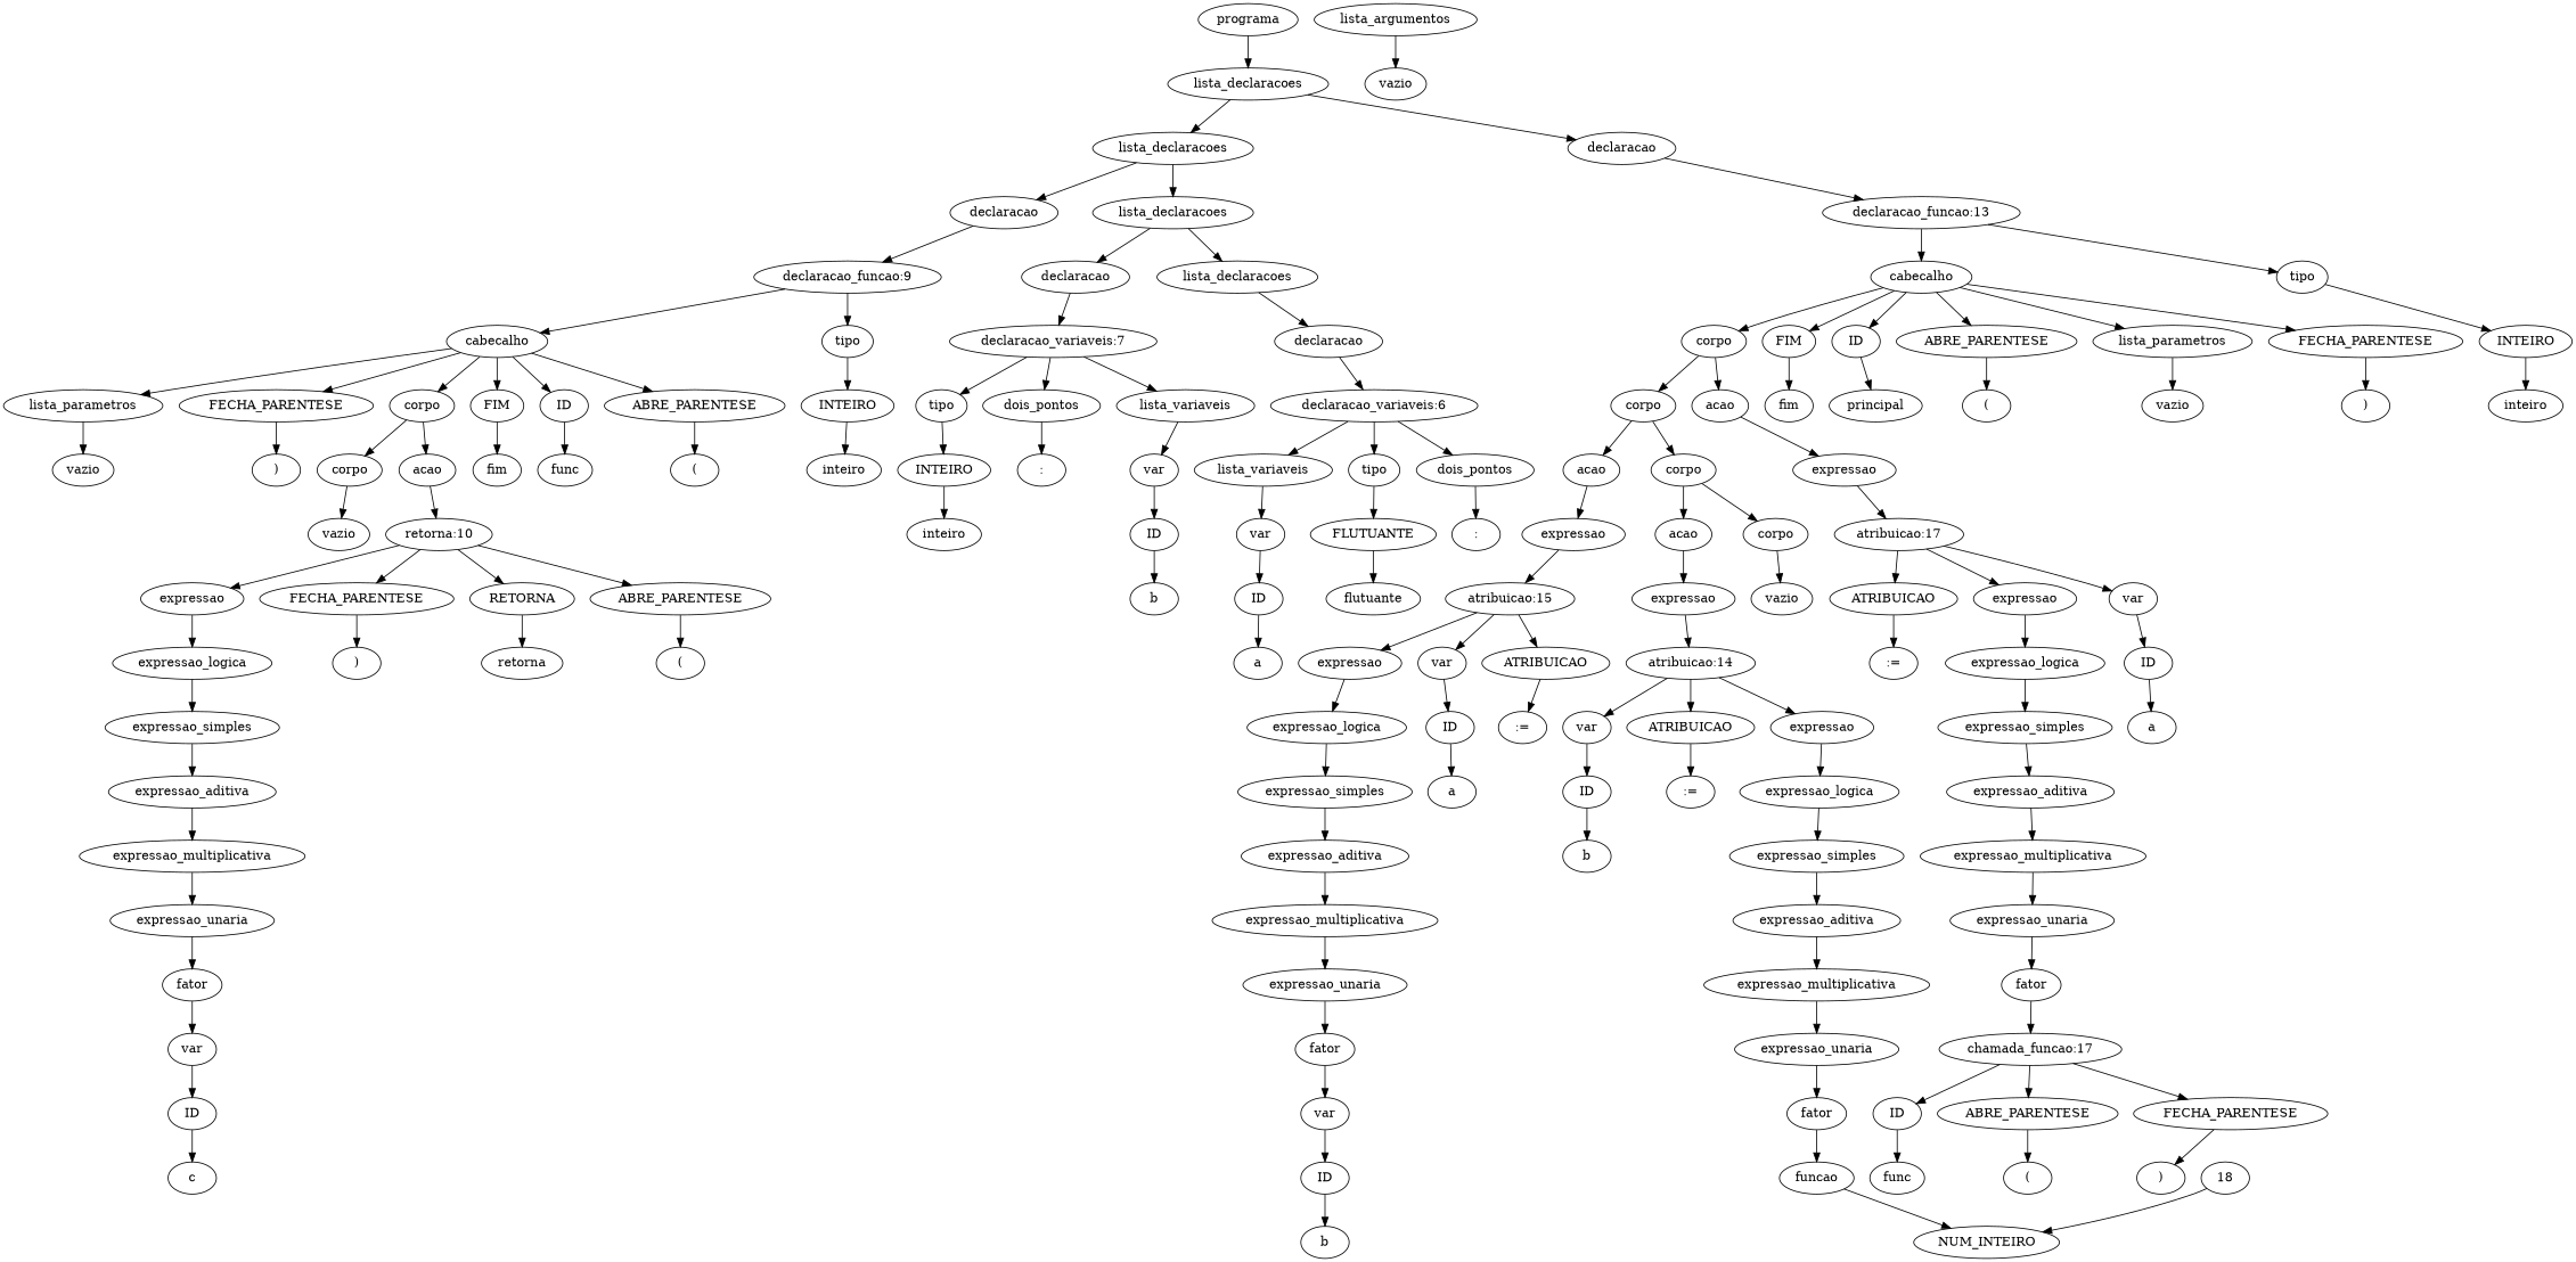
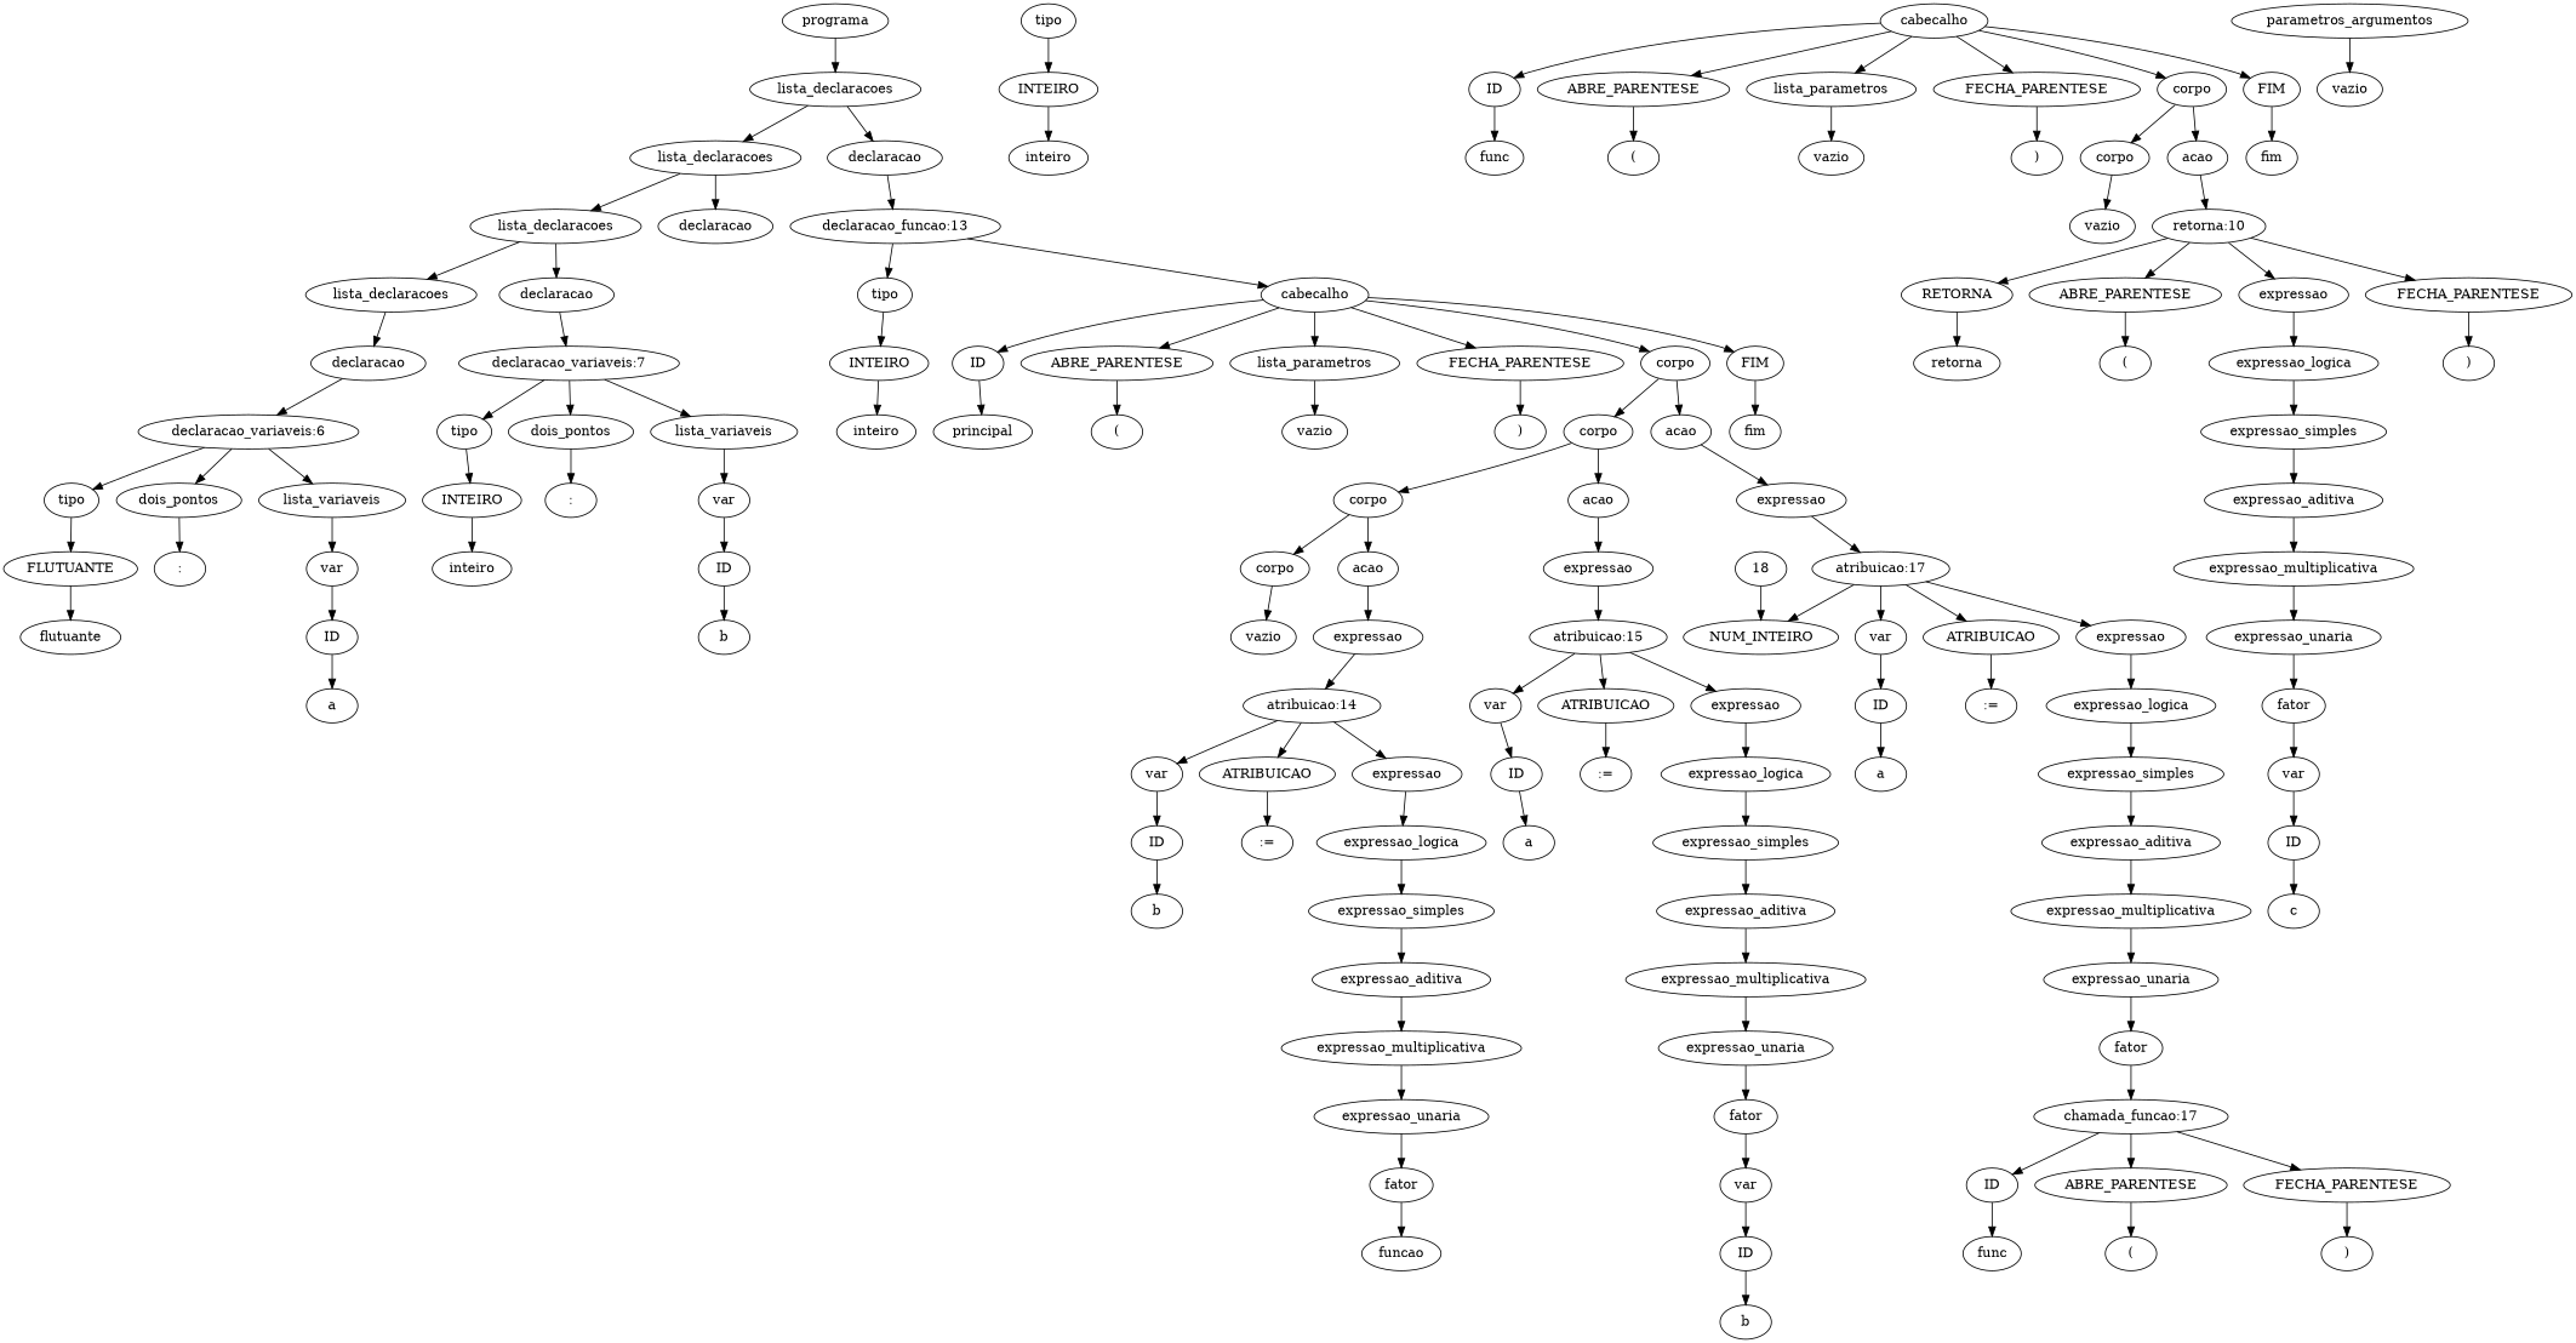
  digraph {
    n1 [label=programa]
    n2 [label=lista_declaracoes]
    n3 [label=lista_declaracoes]
    n4 [label=declaracao]
    n5 [label=lista_declaracoes]
    n6 [label=declaracao]
    n7 [label="declaracao_funcao:13"]
    n8 [label=lista_declaracoes]
    n9 [label=declaracao]
-   n10 [label="declaracao_funcao:9"]
    n11 [label=declaracao]
    n12 [label="declaracao_variaveis:7"]
    n13 [label="declaracao_variaveis:6"]
    n14 [label=tipo]
    n15 [label=dois_pontos]
    n16 [label=lista_variaveis]
    n17 [label=FLUTUANTE]
    n18 [label=":"]
    n19 [label=var]
    n20 [label=flutuante]
    n21 [label=ID]
    n22 [label=a]
    n23 [label=tipo]
    n24 [label=dois_pontos]
    n25 [label=lista_variaveis]
    n26 [label=INTEIRO]
    n27 [label=":"]
    n28 [label=var]
    n29 [label=inteiro]
    n30 [label=ID]
    n31 [label=b]
    n32 [label=tipo]
    n33 [label=cabecalho]
    n34 [label=INTEIRO]
    n35 [label=ID]
    n36 [label=ABRE_PARENTESE]
    n37 [label=lista_parametros]
    n38 [label=FECHA_PARENTESE]
    n39 [label=corpo]
    n40 [label=FIM]
    n41 [label=inteiro]
    n42 [label=func]
    n43 [label="("]
    n44 [label=vazio]
    n45 [label=")"]
    n46 [label=corpo]
    n47 [label=acao]
    n48 [label=fim]
    n49 [label=vazio]
    n50 [label="retorna:10"]
    n51 [label=RETORNA]
    n52 [label=ABRE_PARENTESE]
    n53 [label=expressao]
    n54 [label=FECHA_PARENTESE]
    n55 [label=retorna]
    n56 [label="("]
    n57 [label=expressao_logica]
    n58 [label=")"]
    n59 [label=expressao_simples]
    n60 [label=expressao_aditiva]
    n61 [label=expressao_multiplicativa]
    n62 [label=expressao_unaria]
    n63 [label=fator]
    n64 [label=var]
    n65 [label=ID]
    n66 [label=c]
    n67 [label=tipo]
    n68 [label=cabecalho]
    n69 [label=INTEIRO]
    n70 [label=ID]
    n71 [label=ABRE_PARENTESE]
    n72 [label=lista_parametros]
    n73 [label=FECHA_PARENTESE]
    n74 [label=corpo]
    n75 [label=FIM]
    n76 [label=inteiro]
    n77 [label=principal]
    n78 [label="("]
    n79 [label=vazio]
    n80 [label=")"]
    n81 [label=corpo]
    n82 [label=acao]
    n83 [label=fim]
    n84 [label=corpo]
    n85 [label=acao]
    n86 [label=expressao]
    n87 [label=corpo]
    n88 [label=acao]
    n89 [label=expressao]
    n90 [label=vazio]
    n91 [label=expressao]
    n92 [label="atribuicao:14"]
    n93 [label=var]
    n94 [label=ATRIBUICAO]
    n95 [label=expressao]
    n96 [label=ID]
    n97 [label=":="]
    n98 [label=expressao_logica]
    n99 [label=b]
    n100 [label=expressao_simples]
    n101 [label=expressao_aditiva]
    n102 [label=expressao_multiplicativa]
    n103 [label=expressao_unaria]
    n104 [label=fator]
    n105 [label=funcao]
    n106 [label=NUM_INTEIRO]
    n107 [label=18]
    n108 [label="atribuicao:15"]
    n109 [label=var]
    n110 [label=ATRIBUICAO]
    n111 [label=expressao]
    n112 [label=ID]
    n113 [label=":="]
    n114 [label=expressao_logica]
    n115 [label=a]
    n116 [label=expressao_simples]
    n117 [label=expressao_aditiva]
    n118 [label=expressao_multiplicativa]
    n119 [label=expressao_unaria]
    n120 [label=fator]
    n121 [label=var]
    n122 [label=ID]
    n123 [label=b]
    n124 [label="atribuicao:17"]
    n125 [label=var]
    n126 [label=ATRIBUICAO]
    n127 [label=expressao]
    n128 [label=ID]
    n129 [label=":="]
    n130 [label=expressao_logica]
    n131 [label=a]
    n132 [label=expressao_simples]
    n133 [label=expressao_aditiva]
    n134 [label=expressao_multiplicativa]
    n135 [label=expressao_unaria]
    n136 [label=fator]
    n137 [label="chamada_funcao:17"]
    n138 [label=ID]
    n139 [label=ABRE_PARENTESE]
    n140 [label=FECHA_PARENTESE]
    n141 [label=func]
    n142 [label="("]
-   n143 [label=lista_argumentos]
+   n143 [label=parametros_argumentos]
    n144 [label=vazio]
    n145 [label=")"]
    n1 -> n2
    n2 -> n3
    n2 -> n4
    n3 -> n5
    n3 -> n6
    n4 -> n7
    n5 -> n8
    n5 -> n9
-   n6 -> n10
    n7 -> n67
    n7 -> n68
    n8 -> n11
    n9 -> n12
-   n10 -> n32
-   n10 -> n33
    n11 -> n13
    n12 -> n23
    n12 -> n24
    n12 -> n25
    n13 -> n14
    n13 -> n15
    n13 -> n16
    n14 -> n17
    n15 -> n18
    n16 -> n19
    n17 -> n20
    n19 -> n21
    n21 -> n22
    n23 -> n26
    n24 -> n27
    n25 -> n28
    n26 -> n29
    n28 -> n30
    n30 -> n31
    n32 -> n34
    n33 -> n35
    n33 -> n36
    n33 -> n37
    n33 -> n38
    n33 -> n39
    n33 -> n40
    n34 -> n41
    n35 -> n42
    n36 -> n43
    n37 -> n44
    n38 -> n45
    n39 -> n46
    n39 -> n47
    n40 -> n48
    n46 -> n49
    n47 -> n50
    n50 -> n51
    n50 -> n52
    n50 -> n53
    n50 -> n54
    n51 -> n55
    n52 -> n56
    n53 -> n57
    n54 -> n58
    n57 -> n59
    n59 -> n60
    n60 -> n61
    n61 -> n62
    n62 -> n63
    n63 -> n64
    n64 -> n65
    n65 -> n66
    n67 -> n69
    n68 -> n70
    n68 -> n71
    n68 -> n72
    n68 -> n73
    n68 -> n74
    n68 -> n75
    n69 -> n76
    n70 -> n77
    n71 -> n78
    n72 -> n79
    n73 -> n80
    n74 -> n81
    n74 -> n82
    n75 -> n83
    n81 -> n84
    n81 -> n85
    n82 -> n86
    n84 -> n87
    n84 -> n88
    n85 -> n89
    n86 -> n124
    n87 -> n90
    n88 -> n91
    n89 -> n108
    n91 -> n92
    n92 -> n93
    n92 -> n94
    n92 -> n95
    n93 -> n96
    n94 -> n97
    n95 -> n98
    n96 -> n99
    n98 -> n100
    n100 -> n101
    n101 -> n102
    n102 -> n103
    n103 -> n104
    n104 -> n105
-   n105 -> n106
+   n124 -> n106
    n107 -> n106
    n108 -> n109
    n108 -> n110
    n108 -> n111
    n109 -> n112
    n110 -> n113
    n111 -> n114
    n112 -> n115
    n114 -> n116
    n116 -> n117
    n117 -> n118
    n118 -> n119
    n119 -> n120
    n120 -> n121
    n121 -> n122
    n122 -> n123
    n124 -> n125
    n124 -> n126
    n124 -> n127
    n125 -> n128
    n126 -> n129
    n127 -> n130
    n128 -> n131
    n130 -> n132
    n132 -> n133
    n133 -> n134
    n134 -> n135
    n135 -> n136
    n136 -> n137
    n137 -> n138
    n137 -> n139
    n137 -> n140
    n138 -> n141
    n139 -> n142
    n140 -> n145
    n143 -> n144
  }
